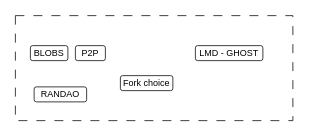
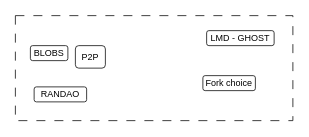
  <mxCell id="0" />
  <mxCell id="1" parent="0" />
  <mxCell id="2" value="" style="group" vertex="1" connectable="0" parent="1"><mxGeometry x="20" y="20" width="370" height="140" as="geometry" /></mxCell>
  <mxCell id="3" value="" style="rounded=0;whiteSpace=wrap;html=1;dashed=1;dashPattern=12 12;align=left;" vertex="1" parent="2"><mxGeometry width="370" height="140" as="geometry" /></mxCell>
  <mxCell id="4" value="BLOBS" style="rounded=1;whiteSpace=wrap;html=1;" vertex="1" parent="2"><mxGeometry x="20" y="40" width="50" height="20" as="geometry" /></mxCell>
- <mxCell id="5" value="P2P" style="rounded=1;whiteSpace=wrap;html=1;" vertex="1" parent="2"><mxGeometry x="80" y="40" width="40" height="20" as="geometry" /></mxCell>
+ <mxCell id="5" value="P2P" style="rounded=1;whiteSpace=wrap;html=1;" vertex="1" parent="2"><mxGeometry x="80" y="40" width="40" height="30" as="geometry" /></mxCell>
  <mxCell id="6" value="RANDAO" style="rounded=1;whiteSpace=wrap;html=1;" vertex="1" parent="2"><mxGeometry x="25" y="95" width="70" height="20" as="geometry" /></mxCell>
- <mxCell id="7" value="Fork choice" style="rounded=1;whiteSpace=wrap;html=1;" vertex="1" parent="2"><mxGeometry x="140" y="80" width="70" height="20" as="geometry" /></mxCell>
- <mxCell id="8" value="LMD - GHOST" style="rounded=1;whiteSpace=wrap;html=1;" vertex="1" parent="2"><mxGeometry x="240" y="40" width="90" height="20" as="geometry" /></mxCell>
+ <mxCell id="7" value="Fork choice" style="rounded=1;whiteSpace=wrap;html=1;" vertex="1" parent="2"><mxGeometry x="250" y="80" width="70" height="20" as="geometry" /></mxCell>
+ <mxCell id="8" value="LMD - GHOST" style="rounded=1;whiteSpace=wrap;html=1;" vertex="1" parent="2"><mxGeometry x="255" y="20" width="90" height="20" as="geometry" /></mxCell>
